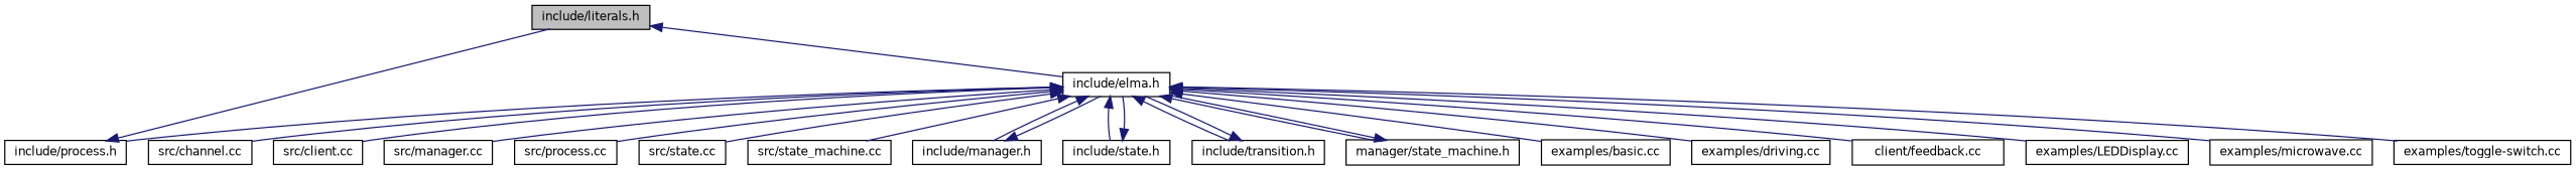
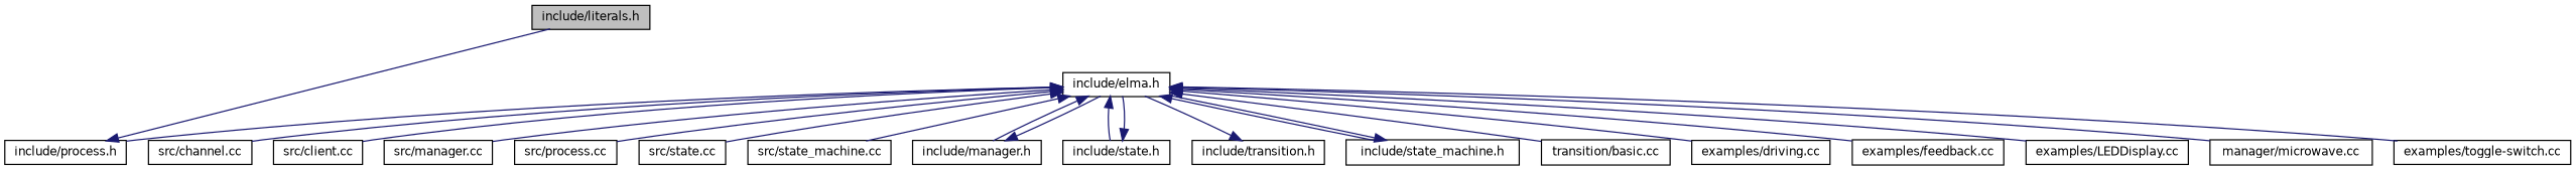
  digraph {
    node [color=black fillcolor=white fontname=Helvetica fontsize=10 shape=record style=filled]
    edge [color=midnightblue dir=back fontname=Helvetica fontsize=10 labelfontname=Helvetica labelfontsize=10 style=solid]
    n1 [fillcolor=grey75 fontcolor=black height=0.2 label="include/literals.h" width=0.4]
    n2 [height=0.2 label="include/elma.h" width=0.4]
    n3 [height=0.2 label="src/channel.cc" width=0.4]
    n4 [height=0.2 label="src/client.cc" width=0.4]
    n5 [height=0.2 label="src/manager.cc" width=0.4]
    n6 [height=0.2 label="src/process.cc" width=0.4]
    n7 [height=0.2 label="src/state.cc" width=0.4]
    n8 [height=0.2 label="src/state_machine.cc" width=0.4]
    n9 [height=0.2 label="include/process.h" width=0.4]
    n10 [height=0.2 label="include/manager.h" width=0.4]
    n11 [height=0.2 label="include/state.h" width=0.4]
    n12 [height=0.2 label="include/transition.h" width=0.4]
-   n13 [height=0.2 label="manager/state_machine.h" width=0.4]
-   n14 [height=0.2 label="examples/basic.cc" width=0.4]
+   n13 [height=0.2 label="include/state_machine.h" width=0.4]
+   n14 [height=0.2 label="transition/basic.cc" width=0.4]
    n15 [height=0.2 label="examples/driving.cc" width=0.4]
-   n16 [height=0.2 label="client/feedback.cc" width=0.4]
+   n16 [height=0.2 label="examples/feedback.cc" width=0.4]
    n17 [height=0.2 label="examples/LEDDisplay.cc" width=0.4]
-   n18 [height=0.2 label="examples/microwave.cc" width=0.4]
+   n18 [height=0.2 label="manager/microwave.cc" width=0.4]
    n19 [height=0.2 label="examples/toggle-switch.cc" width=0.4]
-   n1 -> n2
    n2 -> n3
    n2 -> n4
    n2 -> n5
    n2 -> n6
    n2 -> n7
    n2 -> n8
    n2 -> n9
    n2 -> n10
    n2 -> n11
-   n2 -> n12
    n2 -> n13
    n2 -> n14
    n2 -> n15
    n2 -> n16
    n2 -> n17
    n2 -> n18
    n2 -> n19
    n9 -> n1
    n10 -> n2
    n11 -> n2
    n12 -> n2
    n13 -> n2
  }
